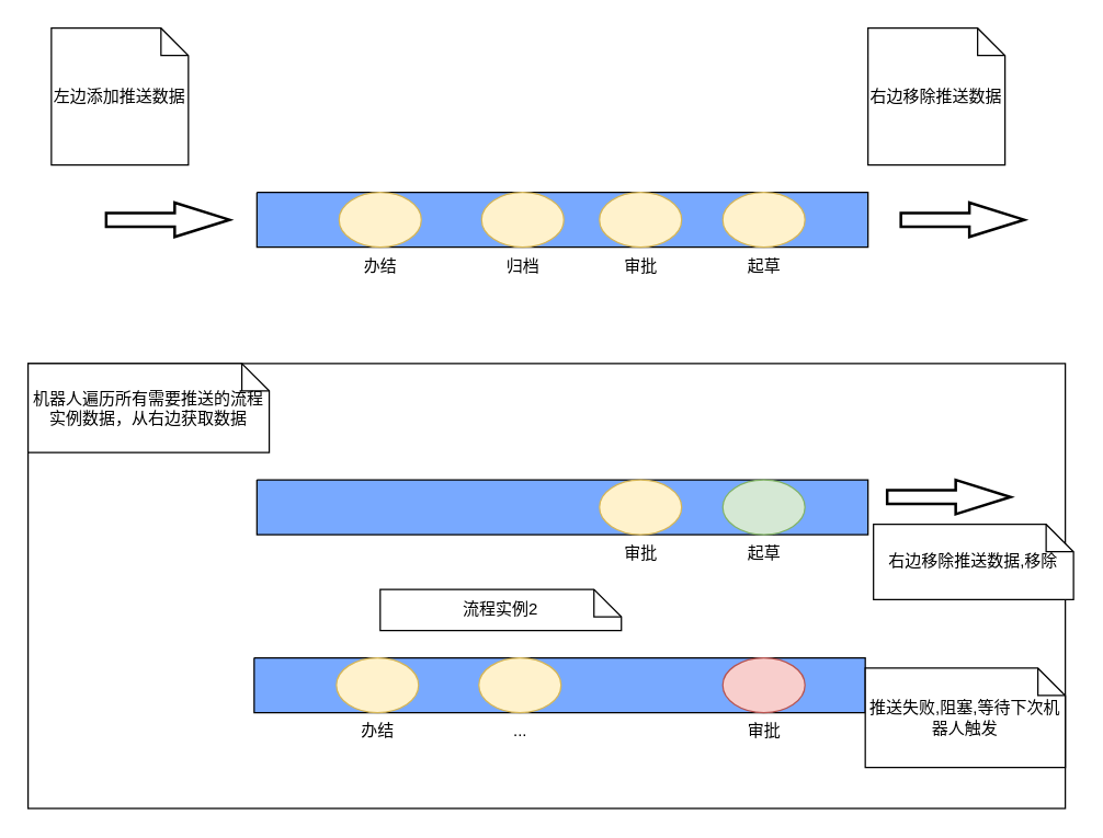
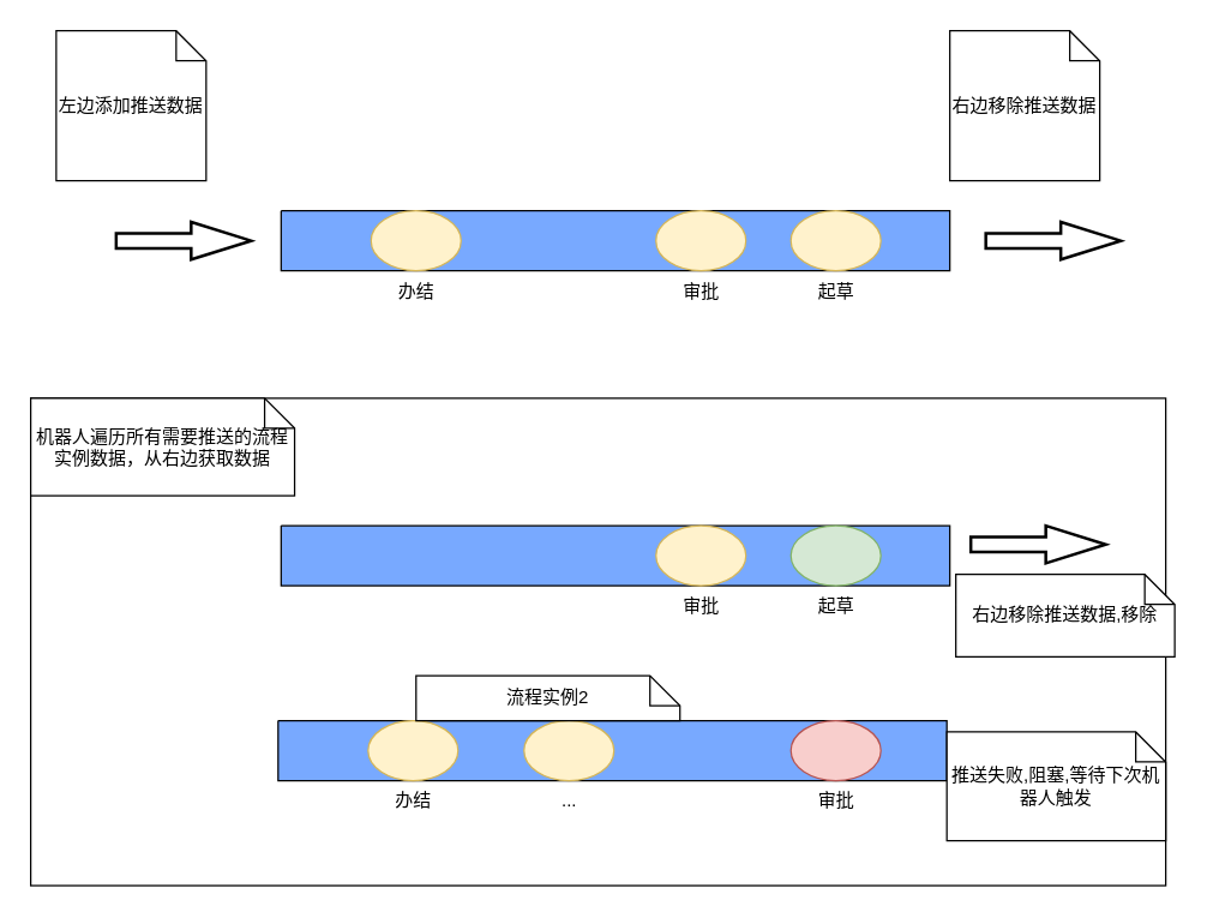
  <mxCell id="0" />
  <mxCell id="1" parent="0" />
  <mxCell id="2" value="" style="rounded=0;whiteSpace=wrap;html=1;" parent="1" vertex="1"><mxGeometry x="20" y="265" width="757" height="325" as="geometry" /></mxCell>
  <mxCell id="3" value="" style="verticalLabelPosition=bottom;verticalAlign=top;html=1;shape=mxgraph.basic.patternFillRect;fillStyle=solid;step=5;fillStrokeWidth=0.2;fillStrokeColor=#dddddd;gradientColor=none;fillColor=#78A9FF;" parent="1" vertex="1"><mxGeometry x="187" y="140" width="446" height="40" as="geometry" /></mxCell>
  <mxCell id="4" value="" style="verticalLabelPosition=bottom;verticalAlign=top;html=1;strokeWidth=2;shape=mxgraph.arrows2.arrow;dy=0.6;dx=40;notch=0;" parent="1" vertex="1"><mxGeometry x="77" y="147.5" width="90" height="25" as="geometry" /></mxCell>
  <mxCell id="5" value="左边添加推送数据" style="shape=note;size=20;whiteSpace=wrap;html=1;" parent="1" vertex="1"><mxGeometry x="37" y="20" width="100" height="100" as="geometry" /></mxCell>
  <mxCell id="6" value="" style="verticalLabelPosition=bottom;verticalAlign=top;html=1;strokeWidth=2;shape=mxgraph.arrows2.arrow;dy=0.6;dx=40;notch=0;" parent="1" vertex="1"><mxGeometry x="657" y="147.5" width="90" height="25" as="geometry" /></mxCell>
  <mxCell id="7" value="右边移除推送数据" style="shape=note;size=20;whiteSpace=wrap;html=1;" parent="1" vertex="1"><mxGeometry x="633" y="20" width="100" height="100" as="geometry" /></mxCell>
  <mxCell id="8" value="起草" style="verticalLabelPosition=bottom;verticalAlign=top;html=1;shape=mxgraph.flowchart.on-page_reference;fillColor=#fff2cc;strokeColor=#d6b656;" parent="1" vertex="1"><mxGeometry x="527" y="140" width="60" height="40" as="geometry" /></mxCell>
  <mxCell id="9" value="审批" style="verticalLabelPosition=bottom;verticalAlign=top;html=1;shape=mxgraph.flowchart.on-page_reference;fillColor=#fff2cc;strokeColor=#d6b656;" parent="1" vertex="1"><mxGeometry x="437" y="140" width="60" height="40" as="geometry" /></mxCell>
- <mxCell id="10" value="归档" style="verticalLabelPosition=bottom;verticalAlign=top;html=1;shape=mxgraph.flowchart.on-page_reference;fillColor=#fff2cc;strokeColor=#d6b656;" parent="1" vertex="1"><mxGeometry x="351" y="140" width="60" height="40" as="geometry" /></mxCell>
  <mxCell id="11" value="办结" style="verticalLabelPosition=bottom;verticalAlign=top;html=1;shape=mxgraph.flowchart.on-page_reference;fillColor=#fff2cc;strokeColor=#d6b656;" parent="1" vertex="1"><mxGeometry x="247" y="140" width="60" height="40" as="geometry" /></mxCell>
  <mxCell id="12" value="" style="verticalLabelPosition=bottom;verticalAlign=top;html=1;shape=mxgraph.basic.patternFillRect;fillStyle=solid;step=5;fillStrokeWidth=0.2;fillStrokeColor=#dddddd;gradientColor=none;fillColor=#78A9FF;" parent="1" vertex="1"><mxGeometry x="187" y="350" width="446" height="40" as="geometry" /></mxCell>
  <mxCell id="13" value="" style="verticalLabelPosition=bottom;verticalAlign=top;html=1;strokeWidth=2;shape=mxgraph.arrows2.arrow;dy=0.6;dx=40;notch=0;" parent="1" vertex="1"><mxGeometry x="647" y="350" width="90" height="25" as="geometry" /></mxCell>
  <mxCell id="14" value="起草" style="verticalLabelPosition=bottom;verticalAlign=top;html=1;shape=mxgraph.flowchart.on-page_reference;fillColor=#d5e8d4;strokeColor=#82b366;" parent="1" vertex="1"><mxGeometry x="527" y="350" width="60" height="40" as="geometry" /></mxCell>
  <mxCell id="15" value="审批" style="verticalLabelPosition=bottom;verticalAlign=top;html=1;shape=mxgraph.flowchart.on-page_reference;fillColor=#fff2cc;strokeColor=#d6b656;" parent="1" vertex="1"><mxGeometry x="437" y="350" width="60" height="40" as="geometry" /></mxCell>
  <mxCell id="16" value="" style="verticalLabelPosition=bottom;verticalAlign=top;html=1;shape=mxgraph.basic.patternFillRect;fillStyle=solid;step=5;fillStrokeWidth=0.2;fillStrokeColor=#dddddd;gradientColor=none;fillColor=#78A9FF;" parent="1" vertex="1"><mxGeometry x="185" y="480" width="446" height="40" as="geometry" /></mxCell>
  <mxCell id="17" value="审批" style="verticalLabelPosition=bottom;verticalAlign=top;html=1;shape=mxgraph.flowchart.on-page_reference;fillColor=#f8cecc;strokeColor=#b85450;" parent="1" vertex="1"><mxGeometry x="527" y="480" width="60" height="40" as="geometry" /></mxCell>
  <mxCell id="18" value="办结" style="verticalLabelPosition=bottom;verticalAlign=top;html=1;shape=mxgraph.flowchart.on-page_reference;fillColor=#fff2cc;strokeColor=#d6b656;" parent="1" vertex="1"><mxGeometry x="245" y="480" width="60" height="40" as="geometry" /></mxCell>
  <mxCell id="19" value="..." style="verticalLabelPosition=bottom;verticalAlign=top;html=1;shape=mxgraph.flowchart.on-page_reference;fillColor=#fff2cc;strokeColor=#d6b656;" parent="1" vertex="1"><mxGeometry x="349" y="480" width="60" height="40" as="geometry" /></mxCell>
- <mxCell id="20" value="流程实例2" style="shape=note;size=20;whiteSpace=wrap;html=1;" parent="1" vertex="1"><mxGeometry x="277" y="430" width="176" height="30" as="geometry" /></mxCell>
+ <mxCell id="20" value="流程实例2" style="shape=note;size=20;whiteSpace=wrap;html=1;" parent="1" vertex="1"><mxGeometry x="277" y="450" width="176" height="30" as="geometry" /></mxCell>
  <mxCell id="21" value="机器人遍历所有需要推送的流程实例数据，从右边获取数据" style="shape=note;size=20;whiteSpace=wrap;html=1;" parent="1" vertex="1"><mxGeometry x="20" y="265" width="176" height="65" as="geometry" /></mxCell>
  <mxCell id="22" value="推送失败,阻塞,等待下次机器人触发" style="shape=note;size=20;whiteSpace=wrap;html=1;" parent="1" vertex="1"><mxGeometry x="631" y="487.5" width="146" height="72.5" as="geometry" /></mxCell>
  <mxCell id="23" value="右边移除推送数据,移除" style="shape=note;size=20;whiteSpace=wrap;html=1;" parent="1" vertex="1"><mxGeometry x="637" y="382.5" width="146" height="55" as="geometry" /></mxCell>
